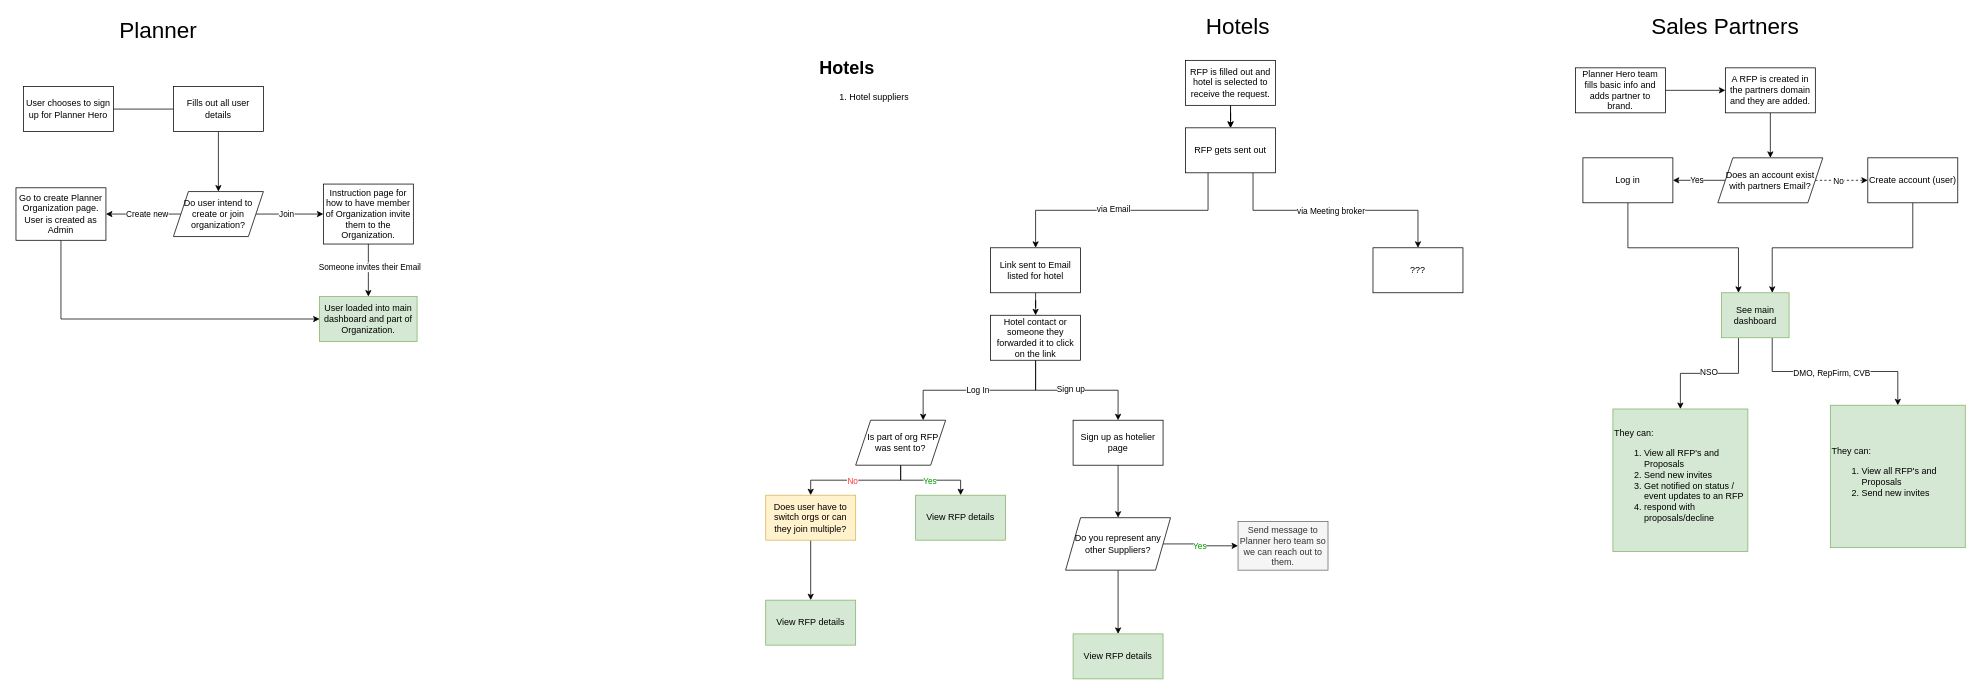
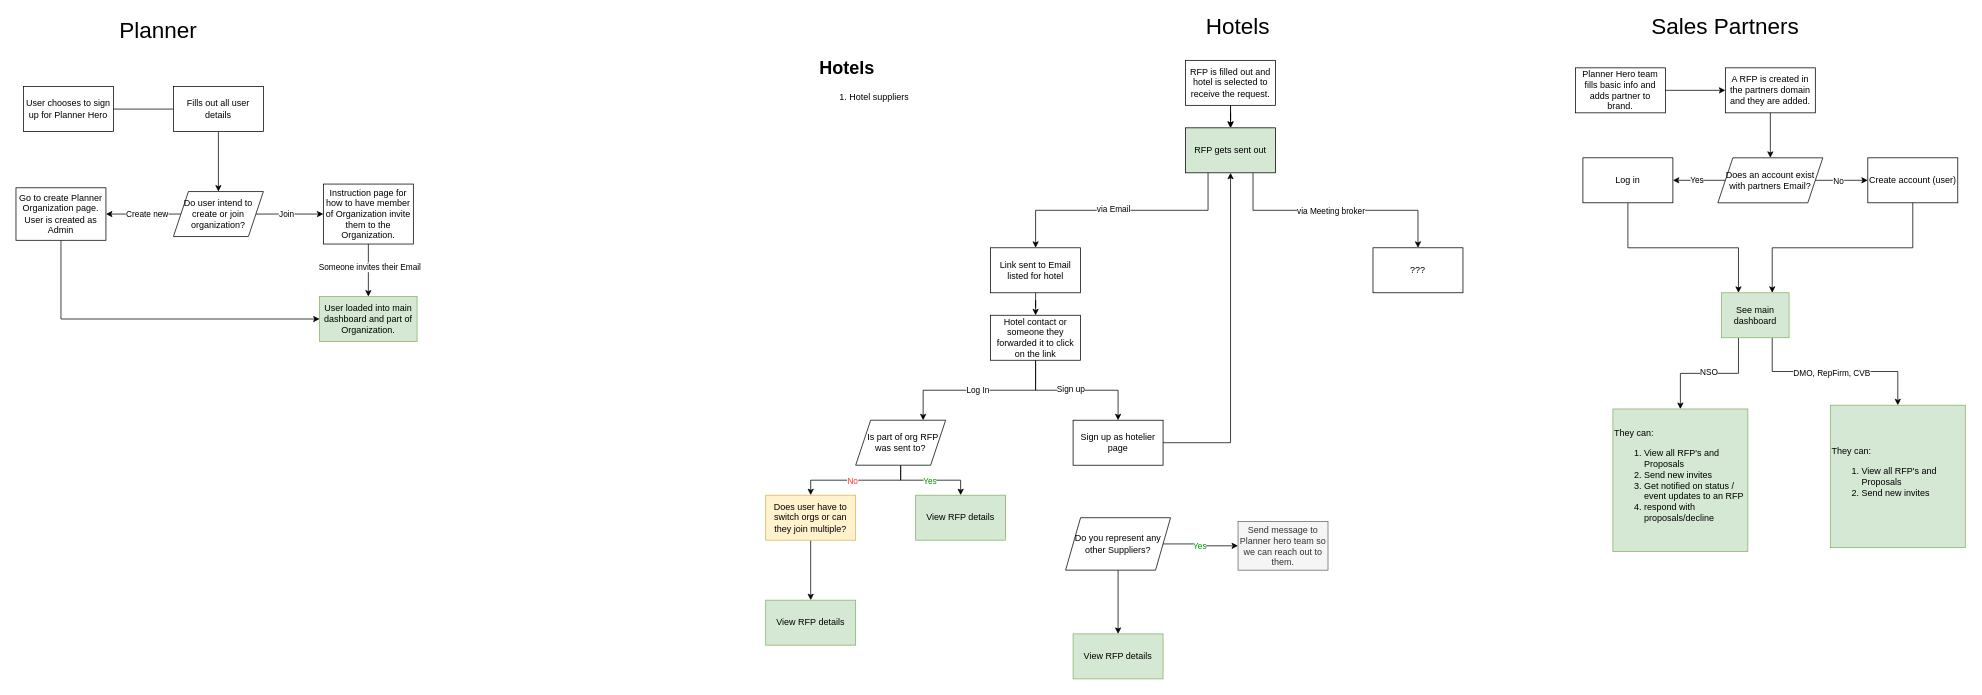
  <mxCell id="0" />
  <mxCell id="1" parent="0" />
  <mxCell id="2" value="&lt;font style=&quot;font-size: 30px;&quot;&gt;Sales Partners&lt;/font&gt;" style="text;html=1;align=center;verticalAlign=middle;whiteSpace=wrap;rounded=0;" vertex="1" parent="1"><mxGeometry x="2140" y="20" width="320" height="30" as="geometry" /></mxCell>
  <mxCell id="3" value="" style="edgeStyle=orthogonalEdgeStyle;rounded=0;orthogonalLoop=1;jettySize=auto;html=1;" edge="1" parent="1" source="4" target="6"><mxGeometry relative="1" as="geometry" /></mxCell>
  <mxCell id="4" value="Planner Hero team fills basic info and adds partner to brand." style="rounded=0;whiteSpace=wrap;html=1;" vertex="1" parent="1"><mxGeometry x="2100" y="90" width="120" height="60" as="geometry" /></mxCell>
  <mxCell id="5" style="edgeStyle=orthogonalEdgeStyle;rounded=0;orthogonalLoop=1;jettySize=auto;html=1;exitX=0.5;exitY=1;exitDx=0;exitDy=0;entryX=0.5;entryY=0;entryDx=0;entryDy=0;" edge="1" parent="1" source="6" target="12"><mxGeometry relative="1" as="geometry" /></mxCell>
  <mxCell id="6" value="A RFP is created in the partners domain and they are added." style="whiteSpace=wrap;html=1;rounded=0;" vertex="1" parent="1"><mxGeometry x="2300" y="90" width="120" height="60" as="geometry" /></mxCell>
  <mxCell id="7" value="They can:&lt;br&gt;&lt;ol&gt;&lt;li&gt;View all RFP's and Proposals&lt;/li&gt;&lt;li&gt;Send new invites&lt;/li&gt;&lt;li&gt;Get notified on status / event updates to an RFP&lt;/li&gt;&lt;li&gt;respond with proposals/decline&lt;/li&gt;&lt;/ol&gt;" style="rounded=0;whiteSpace=wrap;html=1;align=left;fillColor=#d5e8d4;strokeColor=#82b366;" vertex="1" parent="1"><mxGeometry x="2150" y="545" width="180" height="190" as="geometry" /></mxCell>
- <mxCell id="8" value="" style="edgeStyle=orthogonalEdgeStyle;rounded=0;orthogonalLoop=1;jettySize=auto;html=1;dashed=1;" edge="1" parent="1" source="12" target="14"><mxGeometry relative="1" as="geometry" /></mxCell>
+ <mxCell id="8" value="" style="edgeStyle=orthogonalEdgeStyle;rounded=0;orthogonalLoop=1;jettySize=auto;html=1;" edge="1" parent="1" source="12" target="14"><mxGeometry relative="1" as="geometry" /></mxCell>
  <mxCell id="9" value="No" style="edgeLabel;html=1;align=center;verticalAlign=middle;resizable=0;points=[];" vertex="1" connectable="0" parent="8"><mxGeometry x="-0.34" y="-2" relative="1" as="geometry"><mxPoint x="7" y="-2" as="offset" /></mxGeometry></mxCell>
  <mxCell id="10" value="" style="edgeStyle=orthogonalEdgeStyle;rounded=0;orthogonalLoop=1;jettySize=auto;html=1;" edge="1" parent="1" source="12" target="16"><mxGeometry relative="1" as="geometry" /></mxCell>
  <mxCell id="11" value="Yes" style="edgeLabel;html=1;align=center;verticalAlign=middle;resizable=0;points=[];" vertex="1" connectable="0" parent="10"><mxGeometry x="0.1" y="-1" relative="1" as="geometry"><mxPoint as="offset" /></mxGeometry></mxCell>
  <mxCell id="12" value="Does an account exist with partners Email?" style="shape=parallelogram;perimeter=parallelogramPerimeter;whiteSpace=wrap;html=1;fixedSize=1;" vertex="1" parent="1"><mxGeometry x="2290" y="210" width="140" height="60" as="geometry" /></mxCell>
  <mxCell id="13" style="edgeStyle=orthogonalEdgeStyle;rounded=0;orthogonalLoop=1;jettySize=auto;html=1;exitX=0.5;exitY=1;exitDx=0;exitDy=0;entryX=0.75;entryY=0;entryDx=0;entryDy=0;" edge="1" parent="1" source="14" target="71"><mxGeometry relative="1" as="geometry" /></mxCell>
  <mxCell id="14" value="Create account (user)" style="whiteSpace=wrap;html=1;" vertex="1" parent="1"><mxGeometry x="2490" y="210" width="120" height="60" as="geometry" /></mxCell>
  <mxCell id="15" style="edgeStyle=orthogonalEdgeStyle;rounded=0;orthogonalLoop=1;jettySize=auto;html=1;exitX=0.5;exitY=1;exitDx=0;exitDy=0;entryX=0.25;entryY=0;entryDx=0;entryDy=0;" edge="1" parent="1" source="16" target="71"><mxGeometry relative="1" as="geometry" /></mxCell>
  <mxCell id="16" value="Log in" style="whiteSpace=wrap;html=1;" vertex="1" parent="1"><mxGeometry x="2110" y="210" width="120" height="60" as="geometry" /></mxCell>
  <mxCell id="17" value="&lt;font style=&quot;font-size: 30px;&quot;&gt;Planner&lt;/font&gt;" style="text;html=1;align=center;verticalAlign=middle;whiteSpace=wrap;rounded=0;" vertex="1" parent="1"><mxGeometry x="180" y="25" width="60" height="30" as="geometry" /></mxCell>
  <mxCell id="18" value="" style="edgeStyle=orthogonalEdgeStyle;rounded=0;orthogonalLoop=1;jettySize=auto;html=1;endArrow=none;" edge="1" parent="1" source="19" target="21"><mxGeometry relative="1" as="geometry" /></mxCell>
  <mxCell id="19" value="User chooses to sign up for Planner Hero" style="rounded=0;whiteSpace=wrap;html=1;" vertex="1" parent="1"><mxGeometry x="30" y="115" width="120" height="60" as="geometry" /></mxCell>
  <mxCell id="20" value="" style="edgeStyle=orthogonalEdgeStyle;rounded=0;orthogonalLoop=1;jettySize=auto;html=1;" edge="1" parent="1" source="21" target="26"><mxGeometry relative="1" as="geometry" /></mxCell>
  <mxCell id="21" value="Fills out all user details" style="whiteSpace=wrap;html=1;rounded=0;" vertex="1" parent="1"><mxGeometry x="230" y="115" width="120" height="60" as="geometry" /></mxCell>
  <mxCell id="22" value="" style="edgeStyle=orthogonalEdgeStyle;rounded=0;orthogonalLoop=1;jettySize=auto;html=1;" edge="1" parent="1" source="26" target="28"><mxGeometry relative="1" as="geometry" /></mxCell>
  <mxCell id="23" value="Create new" style="edgeLabel;html=1;align=center;verticalAlign=middle;resizable=0;points=[];" vertex="1" connectable="0" parent="22"><mxGeometry x="0.178" y="1" relative="1" as="geometry"><mxPoint x="13" y="-1" as="offset" /></mxGeometry></mxCell>
  <mxCell id="24" value="" style="edgeStyle=orthogonalEdgeStyle;rounded=0;orthogonalLoop=1;jettySize=auto;html=1;" edge="1" parent="1" source="26" target="31"><mxGeometry relative="1" as="geometry" /></mxCell>
  <mxCell id="25" value="Join" style="edgeLabel;html=1;align=center;verticalAlign=middle;resizable=0;points=[];" vertex="1" connectable="0" parent="24"><mxGeometry x="-0.111" relative="1" as="geometry"><mxPoint as="offset" /></mxGeometry></mxCell>
  <mxCell id="26" value="Do user intend to create or join organization?" style="shape=parallelogram;perimeter=parallelogramPerimeter;whiteSpace=wrap;html=1;fixedSize=1;rounded=0;" vertex="1" parent="1"><mxGeometry x="230" y="255" width="120" height="60" as="geometry" /></mxCell>
  <mxCell id="27" style="edgeStyle=orthogonalEdgeStyle;rounded=0;orthogonalLoop=1;jettySize=auto;html=1;exitX=0.5;exitY=1;exitDx=0;exitDy=0;entryX=0;entryY=0.5;entryDx=0;entryDy=0;" edge="1" parent="1" source="28" target="32"><mxGeometry relative="1" as="geometry" /></mxCell>
  <mxCell id="28" value="Go to create Planner Organization page. User is created as Admin" style="whiteSpace=wrap;html=1;rounded=0;" vertex="1" parent="1"><mxGeometry x="20" y="250" width="120" height="70" as="geometry" /></mxCell>
  <mxCell id="29" value="" style="edgeStyle=orthogonalEdgeStyle;rounded=0;orthogonalLoop=1;jettySize=auto;html=1;" edge="1" parent="1" source="31" target="32"><mxGeometry relative="1" as="geometry" /></mxCell>
  <mxCell id="30" value="Someone invites their Email" style="edgeLabel;html=1;align=center;verticalAlign=middle;resizable=0;points=[];" vertex="1" connectable="0" parent="29"><mxGeometry x="-0.15" y="1" relative="1" as="geometry"><mxPoint as="offset" /></mxGeometry></mxCell>
  <mxCell id="31" value="Instruction page for how to have member of Organization invite them to the Organization." style="whiteSpace=wrap;html=1;rounded=0;" vertex="1" parent="1"><mxGeometry x="430" y="245" width="120" height="80" as="geometry" /></mxCell>
  <mxCell id="32" value="User loaded into main dashboard and part of Organization." style="whiteSpace=wrap;html=1;rounded=0;fillColor=#d5e8d4;strokeColor=#82b366;" vertex="1" parent="1"><mxGeometry x="425" y="395" width="130" height="60" as="geometry" /></mxCell>
  <mxCell id="33" value="&lt;font style=&quot;font-size: 30px;&quot;&gt;Hotels&lt;/font&gt;" style="text;html=1;align=center;verticalAlign=middle;whiteSpace=wrap;rounded=0;" vertex="1" parent="1"><mxGeometry x="1620" y="20" width="60" height="30" as="geometry" /></mxCell>
  <mxCell id="34" value="" style="edgeStyle=orthogonalEdgeStyle;rounded=0;orthogonalLoop=1;jettySize=auto;html=1;" edge="1" parent="1" source="36" target="41"><mxGeometry relative="1" as="geometry" /></mxCell>
  <mxCell id="35" value="" style="edgeStyle=orthogonalEdgeStyle;rounded=0;orthogonalLoop=1;jettySize=auto;html=1;" edge="1" parent="1" source="36" target="41"><mxGeometry relative="1" as="geometry" /></mxCell>
  <mxCell id="36" value="RFP is filled out and hotel is selected to receive the request." style="rounded=0;whiteSpace=wrap;html=1;" vertex="1" parent="1"><mxGeometry x="1580" y="80" width="120" height="60" as="geometry" /></mxCell>
  <mxCell id="37" style="edgeStyle=orthogonalEdgeStyle;rounded=0;orthogonalLoop=1;jettySize=auto;html=1;exitX=0.25;exitY=1;exitDx=0;exitDy=0;entryX=0.5;entryY=0;entryDx=0;entryDy=0;" edge="1" parent="1" source="41" target="43"><mxGeometry relative="1" as="geometry"><mxPoint x="1570" y="330" as="targetPoint" /></mxGeometry></mxCell>
  <mxCell id="38" value="via Email" style="edgeLabel;html=1;align=center;verticalAlign=middle;resizable=0;points=[];" vertex="1" connectable="0" parent="37"><mxGeometry x="0.07" y="2" relative="1" as="geometry"><mxPoint y="-4" as="offset" /></mxGeometry></mxCell>
  <mxCell id="39" style="edgeStyle=orthogonalEdgeStyle;rounded=0;orthogonalLoop=1;jettySize=auto;html=1;exitX=0.75;exitY=1;exitDx=0;exitDy=0;entryX=0.5;entryY=0;entryDx=0;entryDy=0;" edge="1" parent="1" source="41" target="44"><mxGeometry relative="1" as="geometry" /></mxCell>
  <mxCell id="40" value="via Meeting broker" style="edgeLabel;html=1;align=center;verticalAlign=middle;resizable=0;points=[];" vertex="1" connectable="0" parent="39"><mxGeometry x="-0.12" y="1" relative="1" as="geometry"><mxPoint x="12" y="1" as="offset" /></mxGeometry></mxCell>
- <mxCell id="41" value="RFP gets sent out" style="whiteSpace=wrap;html=1;rounded=0;" vertex="1" parent="1"><mxGeometry x="1580" y="170" width="120" height="60" as="geometry" /></mxCell>
+ <mxCell id="41" value="RFP gets sent out" style="whiteSpace=wrap;html=1;rounded=0;fillColor=#d5e8d4;" vertex="1" parent="1"><mxGeometry x="1580" y="170" width="120" height="60" as="geometry" /></mxCell>
  <mxCell id="42" value="" style="edgeStyle=orthogonalEdgeStyle;rounded=0;orthogonalLoop=1;jettySize=auto;html=1;" edge="1" parent="1" source="43" target="49"><mxGeometry relative="1" as="geometry" /></mxCell>
  <mxCell id="43" value="Link sent to Email listed for hotel" style="rounded=0;whiteSpace=wrap;html=1;" vertex="1" parent="1"><mxGeometry x="1320" y="330" width="120" height="60" as="geometry" /></mxCell>
  <mxCell id="44" value="???" style="rounded=0;whiteSpace=wrap;html=1;" vertex="1" parent="1"><mxGeometry x="1830" y="330" width="120" height="60" as="geometry" /></mxCell>
  <mxCell id="45" value="" style="edgeStyle=orthogonalEdgeStyle;rounded=0;orthogonalLoop=1;jettySize=auto;html=1;" edge="1" parent="1" source="49" target="51"><mxGeometry relative="1" as="geometry" /></mxCell>
  <mxCell id="46" value="Sign up" style="edgeLabel;html=1;align=center;verticalAlign=middle;resizable=0;points=[];" vertex="1" connectable="0" parent="45"><mxGeometry x="-0.093" y="2" relative="1" as="geometry"><mxPoint as="offset" /></mxGeometry></mxCell>
  <mxCell id="47" style="edgeStyle=orthogonalEdgeStyle;rounded=0;orthogonalLoop=1;jettySize=auto;html=1;exitX=0.5;exitY=1;exitDx=0;exitDy=0;entryX=0.75;entryY=0;entryDx=0;entryDy=0;" edge="1" parent="1" source="49" target="56"><mxGeometry relative="1" as="geometry"><mxPoint x="1290" y="560" as="targetPoint" /></mxGeometry></mxCell>
  <mxCell id="48" value="Log In" style="edgeLabel;html=1;align=center;verticalAlign=middle;resizable=0;points=[];" vertex="1" connectable="0" parent="47"><mxGeometry x="0.024" y="-1" relative="1" as="geometry"><mxPoint as="offset" /></mxGeometry></mxCell>
  <mxCell id="49" value="Hotel contact or someone they forwarded it to click on the link" style="whiteSpace=wrap;html=1;rounded=0;" vertex="1" parent="1"><mxGeometry x="1320" y="420" width="120" height="60" as="geometry" /></mxCell>
- <mxCell id="50" value="" style="edgeStyle=orthogonalEdgeStyle;rounded=0;orthogonalLoop=1;jettySize=auto;html=1;" edge="1" parent="1" source="51" target="63"><mxGeometry relative="1" as="geometry" /></mxCell>
+ <mxCell id="50" value="" style="edgeStyle=orthogonalEdgeStyle;rounded=0;orthogonalLoop=1;jettySize=auto;html=1;" edge="1" parent="1" source="51" target="41"><mxGeometry relative="1" as="geometry" /></mxCell>
  <mxCell id="51" value="Sign up as hotelier page" style="whiteSpace=wrap;html=1;rounded=0;" vertex="1" parent="1"><mxGeometry x="1430" y="560" width="120" height="60" as="geometry" /></mxCell>
  <mxCell id="52" value="" style="edgeStyle=orthogonalEdgeStyle;rounded=0;orthogonalLoop=1;jettySize=auto;html=1;" edge="1" parent="1" source="56" target="57"><mxGeometry relative="1" as="geometry" /></mxCell>
  <mxCell id="53" value="&lt;font color=&quot;#009900&quot;&gt;Yes&lt;/font&gt;" style="edgeLabel;html=1;align=center;verticalAlign=middle;resizable=0;points=[];" vertex="1" connectable="0" parent="52"><mxGeometry x="-0.18" y="-1" relative="1" as="geometry"><mxPoint x="9" as="offset" /></mxGeometry></mxCell>
  <mxCell id="54" style="edgeStyle=orthogonalEdgeStyle;rounded=0;orthogonalLoop=1;jettySize=auto;html=1;exitX=0.5;exitY=1;exitDx=0;exitDy=0;entryX=0.5;entryY=0;entryDx=0;entryDy=0;" edge="1" parent="1" source="56" target="59"><mxGeometry relative="1" as="geometry" /></mxCell>
  <mxCell id="55" value="&lt;font color=&quot;#ff3333&quot;&gt;No&lt;/font&gt;" style="edgeLabel;html=1;align=center;verticalAlign=middle;resizable=0;points=[];" vertex="1" connectable="0" parent="54"><mxGeometry x="0.062" y="1" relative="1" as="geometry"><mxPoint as="offset" /></mxGeometry></mxCell>
  <mxCell id="56" value="&amp;nbsp; Is part of org RFP was sent to?" style="shape=parallelogram;perimeter=parallelogramPerimeter;whiteSpace=wrap;html=1;fixedSize=1;" vertex="1" parent="1"><mxGeometry x="1140" y="560" width="120" height="60" as="geometry" /></mxCell>
  <mxCell id="57" value="View RFP details" style="whiteSpace=wrap;html=1;fillColor=#d5e8d4;strokeColor=#82b366;" vertex="1" parent="1"><mxGeometry x="1220" y="660" width="120" height="60" as="geometry" /></mxCell>
  <mxCell id="58" value="" style="edgeStyle=orthogonalEdgeStyle;rounded=0;orthogonalLoop=1;jettySize=auto;html=1;" edge="1" parent="1" source="59" target="66"><mxGeometry relative="1" as="geometry" /></mxCell>
  <mxCell id="59" value="Does user have to switch orgs or can they join multiple?" style="rounded=0;whiteSpace=wrap;html=1;fillColor=#fff2cc;strokeColor=#d6b656;" vertex="1" parent="1"><mxGeometry x="1020" y="660" width="120" height="60" as="geometry" /></mxCell>
  <mxCell id="60" value="" style="edgeStyle=orthogonalEdgeStyle;rounded=0;orthogonalLoop=1;jettySize=auto;html=1;" edge="1" parent="1" source="63" target="64"><mxGeometry relative="1" as="geometry" /></mxCell>
  <mxCell id="61" value="&lt;font color=&quot;#009900&quot;&gt;Yes&lt;/font&gt;" style="edgeLabel;html=1;align=center;verticalAlign=middle;resizable=0;points=[];" vertex="1" connectable="0" parent="60"><mxGeometry x="-0.06" y="-2" relative="1" as="geometry"><mxPoint as="offset" /></mxGeometry></mxCell>
  <mxCell id="62" value="" style="edgeStyle=orthogonalEdgeStyle;rounded=0;orthogonalLoop=1;jettySize=auto;html=1;" edge="1" parent="1" source="63" target="65"><mxGeometry relative="1" as="geometry" /></mxCell>
  <mxCell id="63" value="Do you represent any other Suppliers?" style="shape=parallelogram;perimeter=parallelogramPerimeter;whiteSpace=wrap;html=1;fixedSize=1;rounded=0;" vertex="1" parent="1"><mxGeometry x="1420" y="690" width="140" height="70" as="geometry" /></mxCell>
  <mxCell id="64" value="Send message to Planner hero team so we can reach out to them." style="whiteSpace=wrap;html=1;rounded=0;fillColor=#f5f5f5;fontColor=#333333;strokeColor=#666666;" vertex="1" parent="1"><mxGeometry x="1650" y="695" width="120" height="65" as="geometry" /></mxCell>
  <mxCell id="65" value="View RFP details" style="whiteSpace=wrap;html=1;rounded=0;fillColor=#d5e8d4;strokeColor=#82b366;" vertex="1" parent="1"><mxGeometry x="1430" y="845" width="120" height="60" as="geometry" /></mxCell>
  <mxCell id="66" value="View RFP details" style="whiteSpace=wrap;html=1;rounded=0;fillColor=#d5e8d4;strokeColor=#82b366;" vertex="1" parent="1"><mxGeometry x="1020" y="800" width="120" height="60" as="geometry" /></mxCell>
  <mxCell id="67" style="edgeStyle=orthogonalEdgeStyle;rounded=0;orthogonalLoop=1;jettySize=auto;html=1;exitX=0.25;exitY=1;exitDx=0;exitDy=0;entryX=0.5;entryY=0;entryDx=0;entryDy=0;" edge="1" parent="1" source="71" target="7"><mxGeometry relative="1" as="geometry" /></mxCell>
  <mxCell id="68" value="NSO" style="edgeLabel;html=1;align=center;verticalAlign=middle;resizable=0;points=[];" vertex="1" connectable="0" parent="67"><mxGeometry x="0.02" y="-2" relative="1" as="geometry"><mxPoint as="offset" /></mxGeometry></mxCell>
  <mxCell id="69" style="edgeStyle=orthogonalEdgeStyle;rounded=0;orthogonalLoop=1;jettySize=auto;html=1;exitX=0.75;exitY=1;exitDx=0;exitDy=0;entryX=0.5;entryY=0;entryDx=0;entryDy=0;" edge="1" parent="1" source="71" target="72"><mxGeometry relative="1" as="geometry" /></mxCell>
  <mxCell id="70" value="DMO, RepFirm, CVB" style="edgeLabel;html=1;align=center;verticalAlign=middle;resizable=0;points=[];" vertex="1" connectable="0" parent="69"><mxGeometry x="-0.258" relative="1" as="geometry"><mxPoint x="28" y="1" as="offset" /></mxGeometry></mxCell>
  <mxCell id="71" value="See main dashboard" style="rounded=0;whiteSpace=wrap;html=1;align=center;fillColor=#d5e8d4;strokeColor=#82b366;" vertex="1" parent="1"><mxGeometry x="2295" y="390" width="90" height="60" as="geometry" /></mxCell>
  <mxCell id="72" value="They can:&lt;br&gt;&lt;ol&gt;&lt;li&gt;View all RFP's and Proposals&lt;/li&gt;&lt;li&gt;Send new invites&lt;/li&gt;&lt;/ol&gt;" style="rounded=0;whiteSpace=wrap;html=1;align=left;fillColor=#d5e8d4;strokeColor=#82b366;" vertex="1" parent="1"><mxGeometry x="2440" y="540" width="180" height="190" as="geometry" /></mxCell>
  <mxCell id="73" value="&lt;h1 style=&quot;margin-top: 0px;&quot;&gt;Hotels&lt;/h1&gt;&lt;p&gt;&lt;/p&gt;&lt;ol&gt;&lt;li&gt;Hotel suppliers&lt;/li&gt;&lt;/ol&gt;&lt;p&gt;&lt;/p&gt;" style="text;html=1;whiteSpace=wrap;overflow=hidden;rounded=0;" vertex="1" parent="1"><mxGeometry x="1090" y="70" width="180" height="120" as="geometry" /></mxCell>
